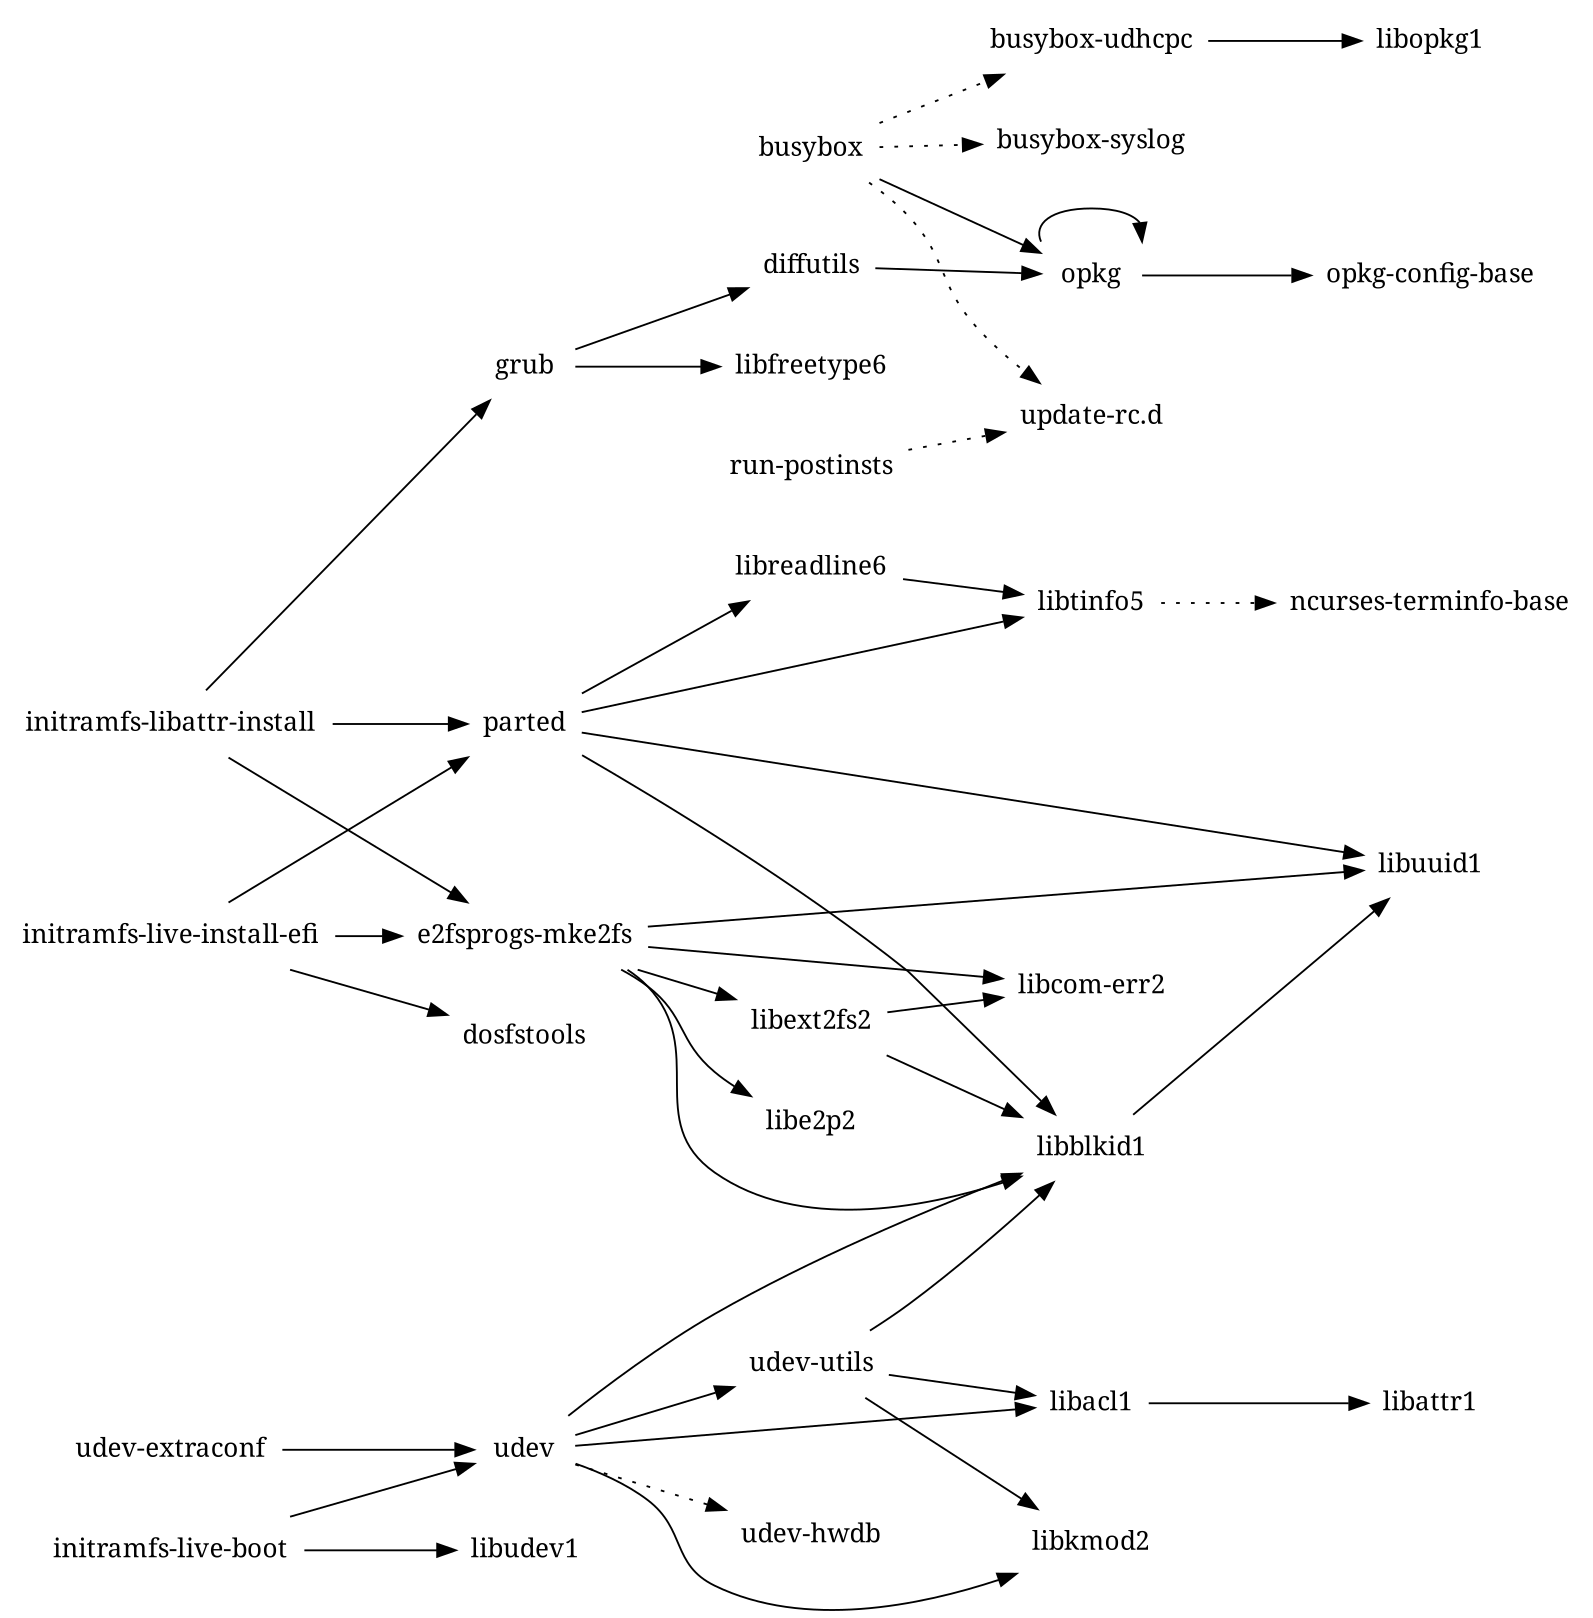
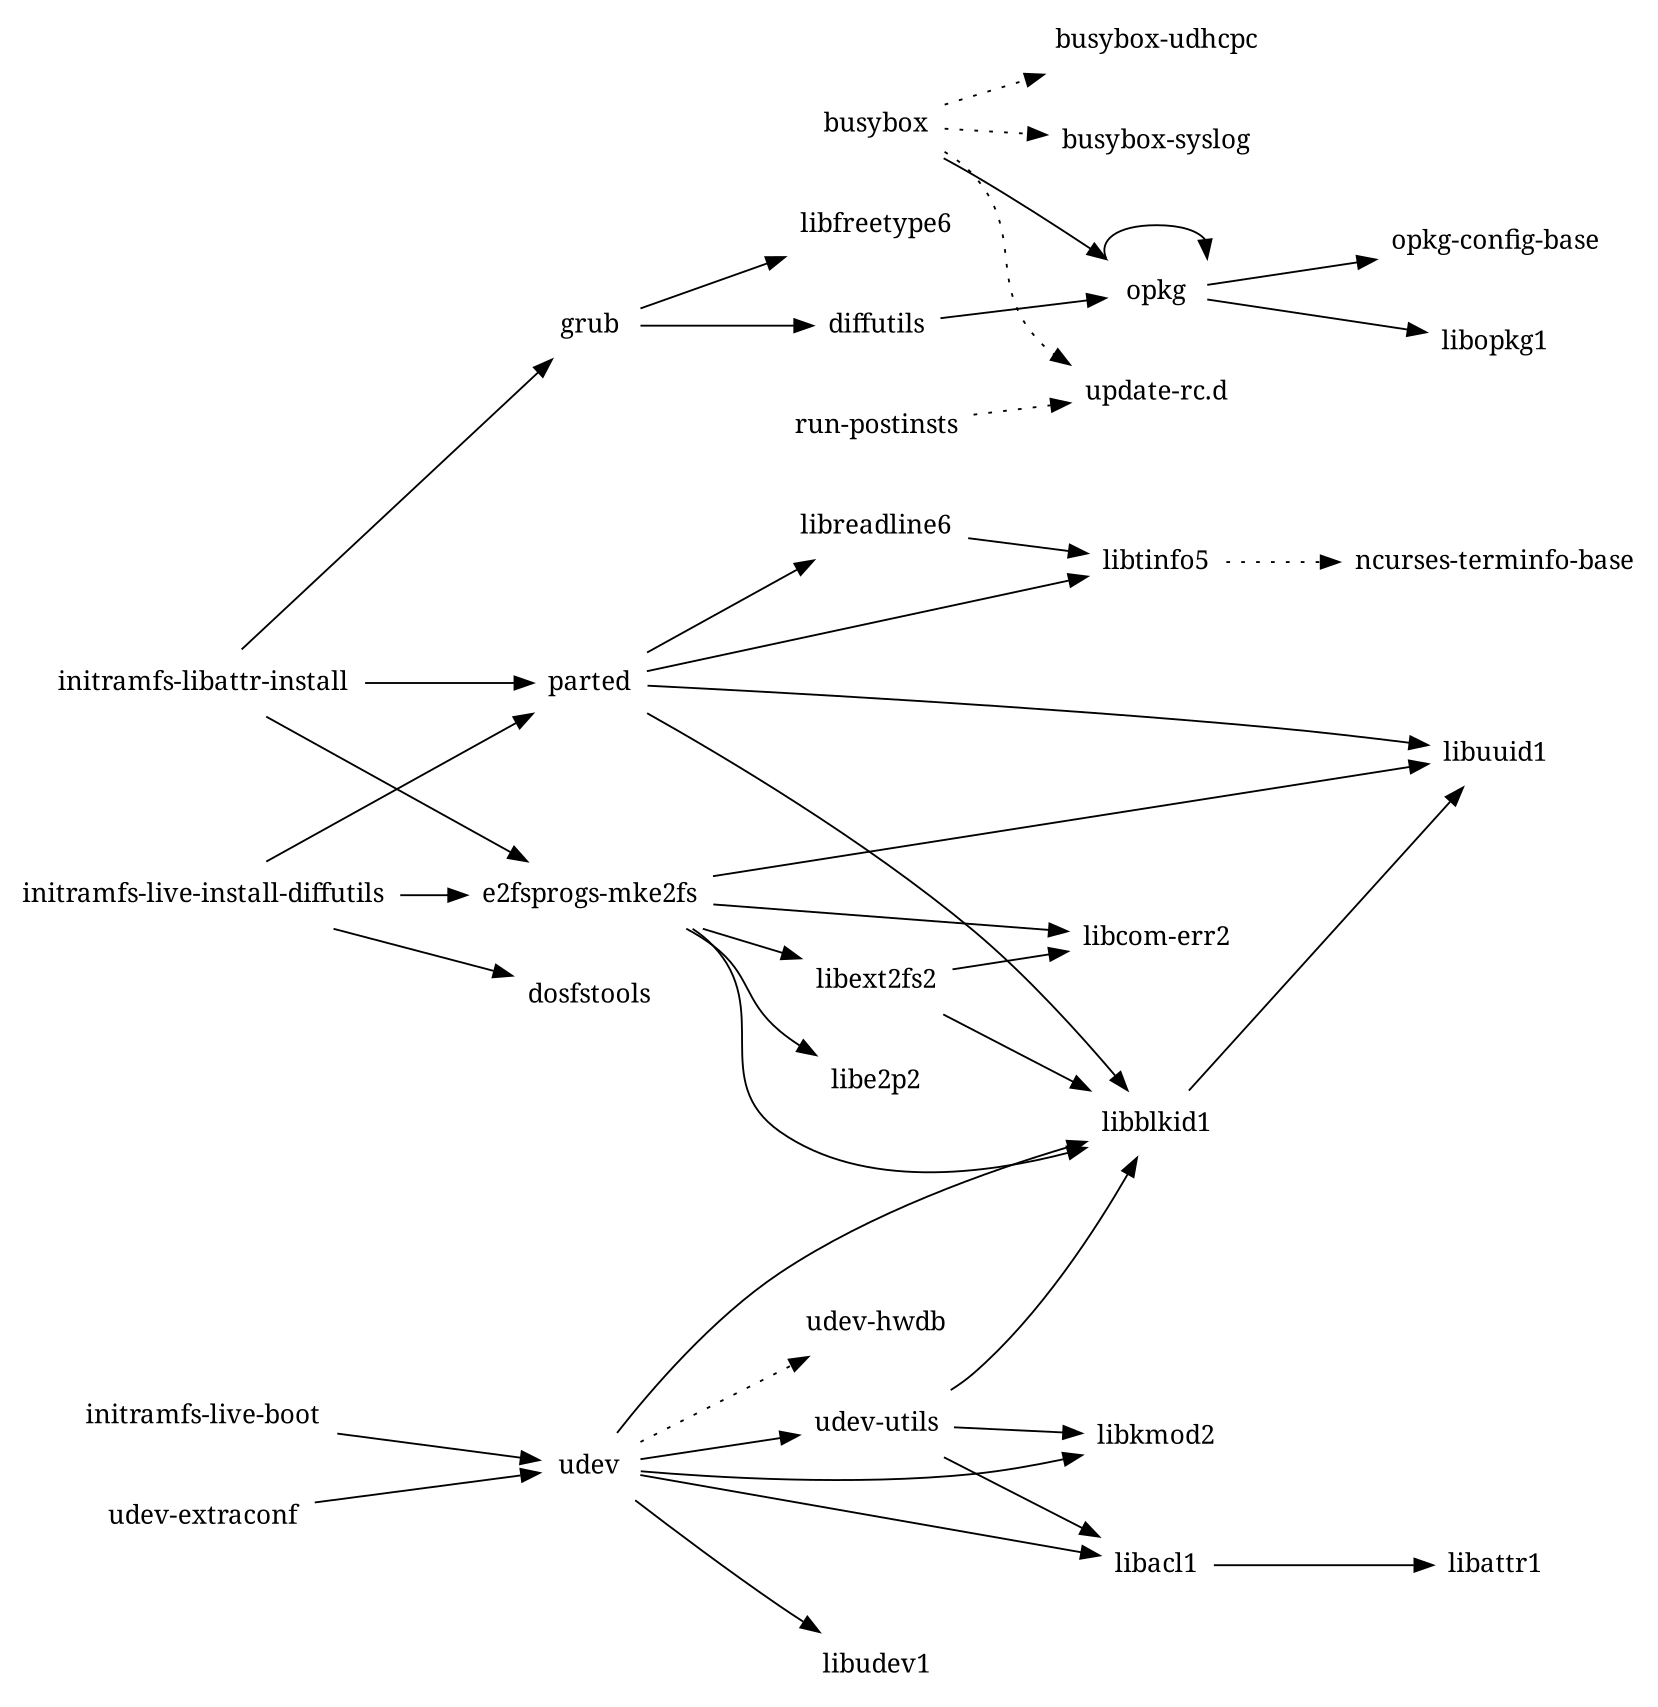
  digraph {
    fontname="Noto Serif"
    rankdir=LR
    node [fontname="Noto Serif" shape=plaintext]
    edge [fontname="Noto Serif"]
    busybox
    "busybox-syslog"
    "busybox-udhcpc"
    opkg
    "update-rc.d"
    libopkg1
    "opkg-config-base"
    diffutils
    "e2fsprogs-mke2fs"
    libblkid1
    "libcom-err2"
    libe2p2
    libext2fs2
    libuuid1
    grub
    libfreetype6
    "initramfs-live-boot"
    udev
    libacl1
    libkmod2
    libudev1
    "udev-hwdb"
    "udev-utils"
    "udev-extraconf"
    libattr1
    n26 [label="initramfs-libattr-install"]
    parted
    libreadline6
    libtinfo5
    "ncurses-terminfo-base"
-   "initramfs-live-install-efi"
+   "initramfs-live-install-efi" [label="initramfs-live-install-diffutils"]
    dosfstools
    "run-postinsts"
    busybox -> "busybox-syslog" [style=dotted]
    busybox -> "busybox-udhcpc" [style=dotted]
    busybox -> opkg
    busybox -> "update-rc.d" [style=dotted]
    opkg -> opkg
-   "busybox-udhcpc" -> libopkg1
+   opkg -> libopkg1
    opkg -> "opkg-config-base"
    diffutils -> opkg
    "e2fsprogs-mke2fs" -> libblkid1
    "e2fsprogs-mke2fs" -> "libcom-err2"
    "e2fsprogs-mke2fs" -> libe2p2
    "e2fsprogs-mke2fs" -> libext2fs2
    "e2fsprogs-mke2fs" -> libuuid1
    libblkid1 -> libuuid1
    libext2fs2 -> libblkid1
    libext2fs2 -> "libcom-err2"
    grub -> diffutils
    grub -> libfreetype6
    "initramfs-live-boot" -> udev
    udev -> libblkid1
    udev -> libacl1
    udev -> libkmod2
-   "initramfs-live-boot" -> libudev1
+   udev -> libudev1
    udev -> "udev-hwdb" [style=dotted]
    udev -> "udev-utils"
    libacl1 -> libattr1
    "udev-utils" -> libblkid1
    "udev-utils" -> libacl1
    "udev-utils" -> libkmod2
    "udev-extraconf" -> udev
    n26 -> "e2fsprogs-mke2fs"
    n26 -> grub
    n26 -> parted
    parted -> libblkid1
    parted -> libuuid1
    parted -> libreadline6
    parted -> libtinfo5
    libreadline6 -> libtinfo5
    libtinfo5 -> "ncurses-terminfo-base" [style=dotted]
    "initramfs-live-install-efi" -> "e2fsprogs-mke2fs"
    "initramfs-live-install-efi" -> parted
    "initramfs-live-install-efi" -> dosfstools
    "run-postinsts" -> "update-rc.d" [style=dotted]
  }
